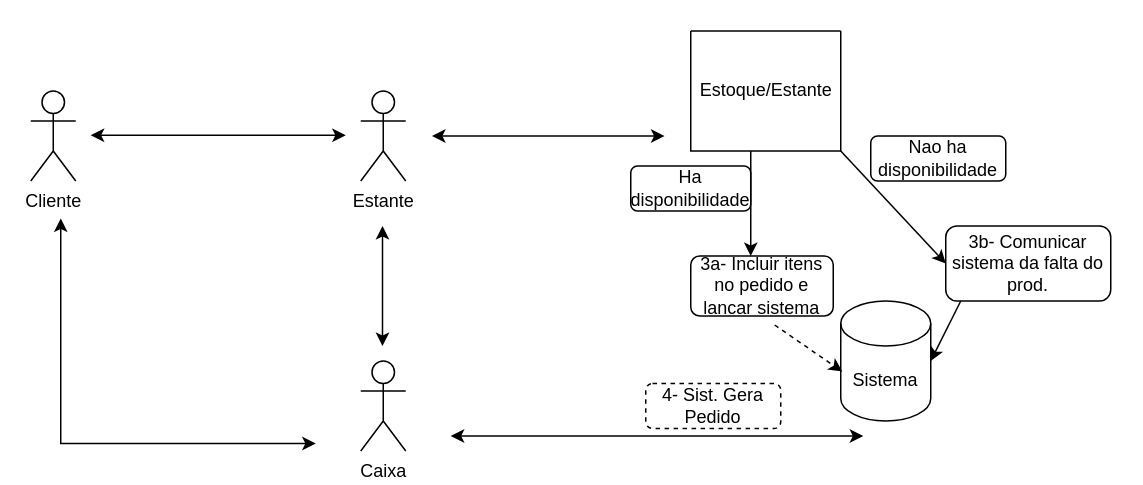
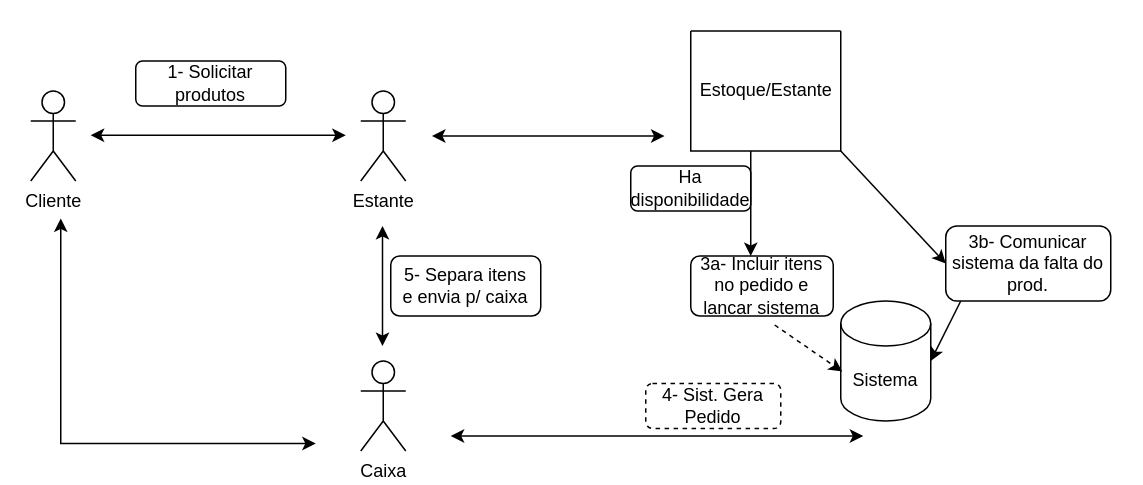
  <mxCell id="0" />
  <mxCell id="1" parent="0" />
  <mxCell id="2" value="Cliente" style="shape=umlActor;verticalLabelPosition=bottom;verticalAlign=top;html=1;outlineConnect=0;" vertex="1" parent="1"><mxGeometry x="20" y="60" width="30" height="60" as="geometry" /></mxCell>
  <mxCell id="3" value="Estante" style="shape=umlActor;verticalLabelPosition=bottom;verticalAlign=top;html=1;outlineConnect=0;" vertex="1" parent="1"><mxGeometry x="240" y="60" width="30" height="60" as="geometry" /></mxCell>
  <mxCell id="4" value="" style="endArrow=classic;startArrow=classic;html=1;rounded=0;" edge="1" parent="1"><mxGeometry width="50" height="50" relative="1" as="geometry"><mxPoint x="60" y="89.5" as="sourcePoint" /><mxPoint x="230" y="89.5" as="targetPoint" /></mxGeometry></mxCell>
+ <mxCell id="5" value="1- Solicitar produtos" style="rounded=1;whiteSpace=wrap;html=1;" vertex="1" parent="1"><mxGeometry x="90" y="40" width="100" height="30" as="geometry" /></mxCell>
  <mxCell id="6" value="" style="endArrow=classic;startArrow=classic;html=1;rounded=0;" edge="1" parent="1"><mxGeometry width="50" height="50" relative="1" as="geometry"><mxPoint x="287.5" y="90" as="sourcePoint" /><mxPoint x="442.5" y="90" as="targetPoint" /></mxGeometry></mxCell>
  <mxCell id="7" value="" style="endArrow=classic;html=1;rounded=0;entryX=0;entryY=0.5;entryDx=0;entryDy=0;exitX=1;exitY=1;exitDx=0;exitDy=0;" edge="1" parent="1" source="12" target="9"><mxGeometry width="50" height="50" relative="1" as="geometry"><mxPoint x="550" y="90" as="sourcePoint" /><mxPoint x="620.5" y="170" as="targetPoint" /></mxGeometry></mxCell>
- <mxCell id="8" value="Nao ha disponibilidade" style="rounded=1;whiteSpace=wrap;html=1;" vertex="1" parent="1"><mxGeometry x="580" y="90" width="90" height="30" as="geometry" /></mxCell>
  <mxCell id="9" value="3b- Comunicar sistema da falta do prod." style="rounded=1;whiteSpace=wrap;html=1;" vertex="1" parent="1"><mxGeometry x="630" y="150" width="110" height="50" as="geometry" /></mxCell>
  <mxCell id="10" value="Sistema" style="shape=cylinder3;whiteSpace=wrap;html=1;boundedLbl=1;backgroundOutline=1;size=15;" vertex="1" parent="1"><mxGeometry x="560" y="200" width="60" height="80" as="geometry" /></mxCell>
  <mxCell id="11" value="" style="endArrow=classic;html=1;rounded=0;entryX=1;entryY=0.5;entryDx=0;entryDy=0;entryPerimeter=0;" edge="1" parent="1" target="10"><mxGeometry width="50" height="50" relative="1" as="geometry"><mxPoint x="640" y="200" as="sourcePoint" /><mxPoint x="580" y="250" as="targetPoint" /></mxGeometry></mxCell>
  <mxCell id="12" value="" style="swimlane;startSize=0;" vertex="1" parent="1"><mxGeometry x="460" y="20" width="100" height="80" as="geometry"><mxRectangle x="525" y="100" width="50" height="40" as="alternateBounds" /></mxGeometry></mxCell>
  <mxCell id="13" value="Estoque/Estante" style="text;html=1;align=center;verticalAlign=middle;resizable=0;points=[];autosize=1;strokeColor=none;fillColor=none;" vertex="1" parent="12"><mxGeometry x="-5" y="25" width="110" height="30" as="geometry" /></mxCell>
  <mxCell id="14" value="" style="endArrow=classic;html=1;rounded=0;" edge="1" parent="1"><mxGeometry width="50" height="50" relative="1" as="geometry"><mxPoint x="500" y="100" as="sourcePoint" /><mxPoint x="500" y="170" as="targetPoint" /></mxGeometry></mxCell>
  <mxCell id="15" value="Ha disponibilidade" style="rounded=1;whiteSpace=wrap;html=1;" vertex="1" parent="1"><mxGeometry x="420" y="110" width="80" height="30" as="geometry" /></mxCell>
  <mxCell id="16" value="3a- Incluir itens no pedido e lancar sistema" style="rounded=1;whiteSpace=wrap;html=1;" vertex="1" parent="1"><mxGeometry x="460" y="170" width="95" height="40" as="geometry" /></mxCell>
  <mxCell id="17" value="" style="endArrow=classic;html=1;rounded=0;exitX=0.589;exitY=1.15;exitDx=0;exitDy=0;exitPerimeter=0;entryX=0.017;entryY=0.588;entryDx=0;entryDy=0;entryPerimeter=0;dashed=1;" edge="1" parent="1" source="16" target="10"><mxGeometry width="50" height="50" relative="1" as="geometry"><mxPoint x="440" y="210" as="sourcePoint" /><mxPoint x="510" y="250" as="targetPoint" /></mxGeometry></mxCell>
  <mxCell id="18" value="4- Sist. Gera Pedido" style="rounded=1;whiteSpace=wrap;html=1;dashed=1;" vertex="1" parent="1"><mxGeometry x="430" y="255" width="90" height="30" as="geometry" /></mxCell>
  <mxCell id="19" value="" style="endArrow=classic;startArrow=classic;html=1;rounded=0;" edge="1" parent="1"><mxGeometry width="50" height="50" relative="1" as="geometry"><mxPoint x="254.5" y="230" as="sourcePoint" /><mxPoint x="254.5" y="150" as="targetPoint" /></mxGeometry></mxCell>
+ <mxCell id="20" value="&amp;nbsp;5- Separa itens&amp;nbsp; e envia p/ caixa" style="rounded=1;whiteSpace=wrap;html=1;" vertex="1" parent="1"><mxGeometry x="260" y="170" width="100" height="40" as="geometry" /></mxCell>
  <mxCell id="21" value="Caixa" style="shape=umlActor;verticalLabelPosition=bottom;verticalAlign=top;html=1;outlineConnect=0;" vertex="1" parent="1"><mxGeometry x="240" y="240" width="30" height="60" as="geometry" /></mxCell>
  <mxCell id="22" value="" style="endArrow=classic;startArrow=classic;html=1;rounded=0;" edge="1" parent="1"><mxGeometry width="50" height="50" relative="1" as="geometry"><mxPoint x="300" y="290" as="sourcePoint" /><mxPoint x="575" y="290" as="targetPoint" /></mxGeometry></mxCell>
  <mxCell id="23" value="" style="endArrow=classic;startArrow=classic;html=1;rounded=0;" edge="1" parent="1"><mxGeometry width="50" height="50" relative="1" as="geometry"><mxPoint x="40" y="145" as="sourcePoint" /><mxPoint x="210" y="295" as="targetPoint" /><Array as="points"><mxPoint x="40" y="295" /></Array></mxGeometry></mxCell>
